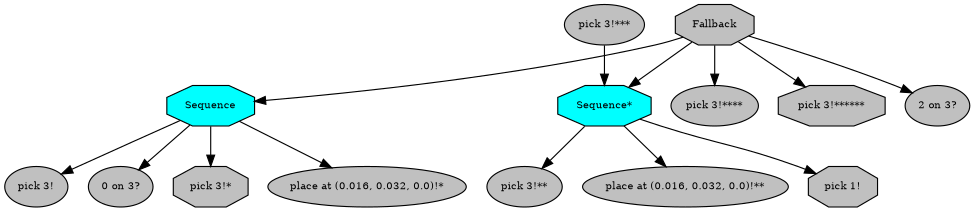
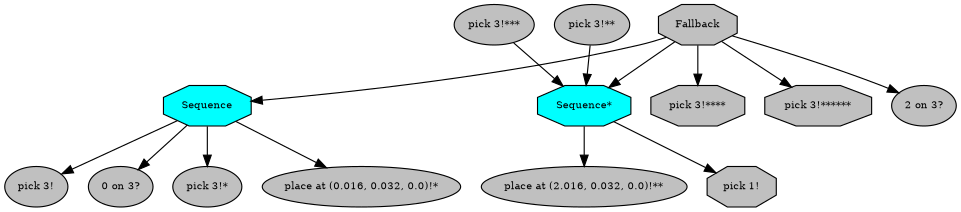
  digraph {
    fontname="times-roman"
    ordering=out
    node [fillcolor=gray fontcolor=black fontname="times-roman" fontsize=9 shape=ellipse style=filled]
    edge [fontname="times-roman"]
    n1 [label=Fallback shape=octagon]
    n2 [fillcolor=cyan label=Sequence shape=octagon]
    n3 [fillcolor=cyan label="Sequence*" shape=octagon]
-   n4 [label="pick 3!****"]
+   n4 [label="pick 3!****" shape=octagon]
    n5 [label="pick 3!******" shape=octagon]
    n6 [label="2 on 3?"]
    n7 [label="pick 3!"]
    n8 [label="0 on 3?"]
-   n9 [label="pick 3!*" shape=octagon]
+   n9 [label="pick 3!*"]
    n10 [label="place at (0.016, 0.032, 0.0)!*"]
    n11 [label="pick 3!**"]
-   n12 [label="place at (0.016, 0.032, 0.0)!**"]
+   n12 [label="place at (2.016, 0.032, 0.0)!**"]
    n13 [label="pick 1!" shape=octagon]
    n14 [label="pick 3!***"]
    n1 -> n2
    n1 -> n3
    n1 -> n4
    n1 -> n5
    n1 -> n6
    n2 -> n7
    n2 -> n8
    n2 -> n9
    n2 -> n10
-   n3 -> n11
+   n11 -> n3
    n3 -> n12
    n3 -> n13
    n14 -> n3
  }
